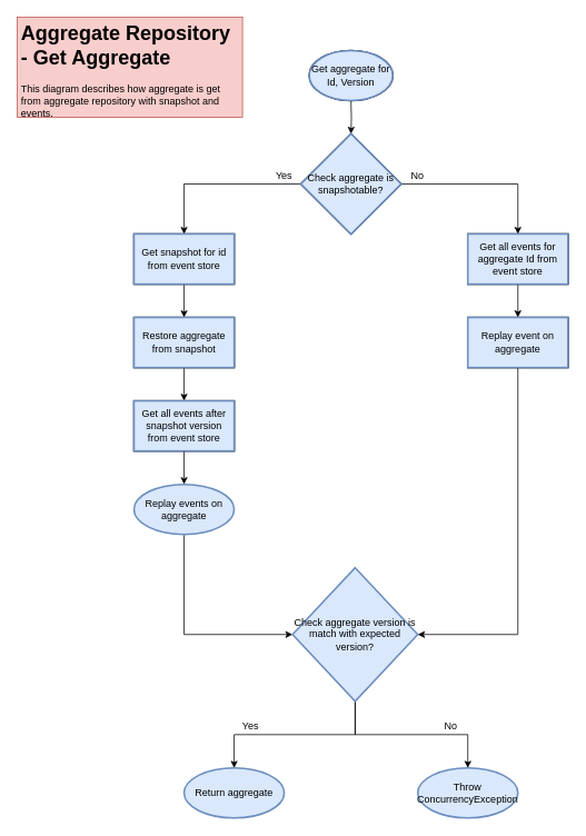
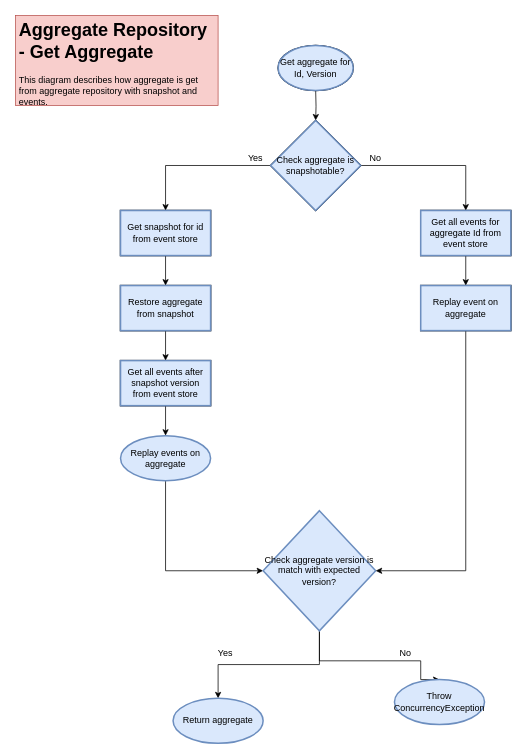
  <mxCell id="0" />
  <mxCell id="1" parent="0" />
  <mxCell id="2" value="" style="edgeStyle=orthogonalEdgeStyle;rounded=0;orthogonalLoop=1;jettySize=auto;html=1;" edge="1" parent="1" target="5"><mxGeometry relative="1" as="geometry"><mxPoint x="420" y="120" as="sourcePoint" /></mxGeometry></mxCell>
  <mxCell id="3" value="" style="edgeStyle=orthogonalEdgeStyle;rounded=0;orthogonalLoop=1;jettySize=auto;html=1;" edge="1" parent="1" source="5" target="7"><mxGeometry relative="1" as="geometry"><Array as="points"><mxPoint x="220" y="220" /></Array></mxGeometry></mxCell>
  <mxCell id="4" value="" style="edgeStyle=orthogonalEdgeStyle;rounded=0;orthogonalLoop=1;jettySize=auto;html=1;" edge="1" parent="1" source="5" target="18"><mxGeometry relative="1" as="geometry"><Array as="points"><mxPoint x="620" y="220" /></Array></mxGeometry></mxCell>
  <mxCell id="5" value="Check aggregate is snapshotable?" style="strokeWidth=2;html=1;shape=mxgraph.flowchart.decision;whiteSpace=wrap;" vertex="1" parent="1"><mxGeometry x="360" y="160" width="120" height="120" as="geometry" /></mxCell>
  <mxCell id="6" value="" style="edgeStyle=orthogonalEdgeStyle;rounded=0;orthogonalLoop=1;jettySize=auto;html=1;" edge="1" parent="1" source="7" target="9"><mxGeometry relative="1" as="geometry" /></mxCell>
  <mxCell id="7" value="Get snapshot for id from event store" style="whiteSpace=wrap;html=1;strokeWidth=2;" vertex="1" parent="1"><mxGeometry x="160" y="280" width="120" height="60" as="geometry" /></mxCell>
  <mxCell id="8" value="" style="edgeStyle=orthogonalEdgeStyle;rounded=0;orthogonalLoop=1;jettySize=auto;html=1;" edge="1" parent="1" source="9" target="11"><mxGeometry relative="1" as="geometry" /></mxCell>
  <mxCell id="9" value="Restore aggregate from snapshot" style="whiteSpace=wrap;html=1;strokeWidth=2;" vertex="1" parent="1"><mxGeometry x="160" y="380" width="120" height="60" as="geometry" /></mxCell>
  <mxCell id="10" value="" style="edgeStyle=orthogonalEdgeStyle;rounded=0;orthogonalLoop=1;jettySize=auto;html=1;" edge="1" parent="1" source="11" target="13"><mxGeometry relative="1" as="geometry" /></mxCell>
  <mxCell id="11" value="Get all events after snapshot version from event store" style="whiteSpace=wrap;html=1;strokeWidth=2;" vertex="1" parent="1"><mxGeometry x="160" y="480" width="120" height="60" as="geometry" /></mxCell>
  <mxCell id="12" value="" style="edgeStyle=orthogonalEdgeStyle;rounded=0;orthogonalLoop=1;jettySize=auto;html=1;entryX=0;entryY=0.5;entryDx=0;entryDy=0;exitX=0.5;exitY=1;exitDx=0;exitDy=0;" edge="1" parent="1" source="13" target="16"><mxGeometry relative="1" as="geometry" /></mxCell>
  <mxCell id="13" value="Replay events on aggregate" style="ellipse;whiteSpace=wrap;html=1;strokeWidth=2;fillColor=#dae8fc;strokeColor=#6c8ebf;" vertex="1" parent="1"><mxGeometry x="160" y="580" width="120" height="60" as="geometry" /></mxCell>
  <mxCell id="14" value="" style="edgeStyle=orthogonalEdgeStyle;rounded=0;orthogonalLoop=1;jettySize=auto;html=1;exitX=0.5;exitY=1;exitDx=0;exitDy=0;" edge="1" parent="1" source="16" target="21"><mxGeometry relative="1" as="geometry" /></mxCell>
  <mxCell id="15" style="edgeStyle=orthogonalEdgeStyle;rounded=0;orthogonalLoop=1;jettySize=auto;html=1;entryX=0.5;entryY=0;entryDx=0;entryDy=0;" edge="1" parent="1" source="16" target="26"><mxGeometry relative="1" as="geometry"><mxPoint x="570" y="900" as="targetPoint" /><Array as="points"><mxPoint x="425" y="880" /><mxPoint x="560" y="880" /></Array></mxGeometry></mxCell>
  <mxCell id="16" value="&lt;span&gt;Check aggregate version is match with expected version?&lt;/span&gt;" style="rhombus;whiteSpace=wrap;html=1;strokeWidth=2;fillColor=#dae8fc;strokeColor=#6c8ebf;" vertex="1" parent="1"><mxGeometry x="350" y="680" width="150" height="160" as="geometry" /></mxCell>
  <mxCell id="17" value="" style="edgeStyle=orthogonalEdgeStyle;rounded=0;orthogonalLoop=1;jettySize=auto;html=1;" edge="1" parent="1" source="18" target="20"><mxGeometry relative="1" as="geometry" /></mxCell>
  <mxCell id="18" value="Get all events for aggregate Id from event store" style="whiteSpace=wrap;html=1;strokeWidth=2;" vertex="1" parent="1"><mxGeometry x="560" y="280" width="120" height="60" as="geometry" /></mxCell>
  <mxCell id="19" style="edgeStyle=orthogonalEdgeStyle;rounded=0;orthogonalLoop=1;jettySize=auto;html=1;entryX=1;entryY=0.5;entryDx=0;entryDy=0;exitX=0.5;exitY=1;exitDx=0;exitDy=0;" edge="1" parent="1" source="20" target="16"><mxGeometry relative="1" as="geometry" /></mxCell>
  <mxCell id="20" value="Replay event on aggregate" style="whiteSpace=wrap;html=1;strokeWidth=2;" vertex="1" parent="1"><mxGeometry x="560" y="380" width="120" height="60" as="geometry" /></mxCell>
- <mxCell id="21" value="Return aggregate" style="ellipse;whiteSpace=wrap;html=1;strokeWidth=2;fillColor=#dae8fc;strokeColor=#6c8ebf;" vertex="1" parent="1"><mxGeometry x="220" y="920" width="120" height="60" as="geometry" /></mxCell>
+ <mxCell id="21" value="Return aggregate" style="ellipse;whiteSpace=wrap;html=1;strokeWidth=2;fillColor=#dae8fc;strokeColor=#6c8ebf;" vertex="1" parent="1"><mxGeometry x="230" y="930" width="120" height="60" as="geometry" /></mxCell>
  <mxCell id="22" value="Yes" style="text;html=1;strokeColor=none;fillColor=none;align=center;verticalAlign=middle;whiteSpace=wrap;rounded=0;" vertex="1" parent="1"><mxGeometry x="320" y="200" width="40" height="20" as="geometry" /></mxCell>
  <mxCell id="23" value="No" style="text;html=1;strokeColor=none;fillColor=none;align=center;verticalAlign=middle;whiteSpace=wrap;rounded=0;" vertex="1" parent="1"><mxGeometry x="480" y="200" width="40" height="20" as="geometry" /></mxCell>
  <mxCell id="24" value="Yes" style="text;html=1;strokeColor=none;fillColor=none;align=center;verticalAlign=middle;whiteSpace=wrap;rounded=0;" vertex="1" parent="1"><mxGeometry x="280" y="860" width="40" height="20" as="geometry" /></mxCell>
  <mxCell id="25" value="No" style="text;html=1;strokeColor=none;fillColor=none;align=center;verticalAlign=middle;whiteSpace=wrap;rounded=0;" vertex="1" parent="1"><mxGeometry x="520" y="860" width="40" height="20" as="geometry" /></mxCell>
- <mxCell id="26" value="Throw ConcurrencyException" style="ellipse;whiteSpace=wrap;html=1;strokeWidth=2;fillColor=#dae8fc;strokeColor=#6c8ebf;" vertex="1" parent="1"><mxGeometry x="500" y="920" width="120" height="60" as="geometry" /></mxCell>
+ <mxCell id="26" value="Throw ConcurrencyException" style="ellipse;whiteSpace=wrap;html=1;strokeWidth=2;fillColor=#dae8fc;strokeColor=#6c8ebf;" vertex="1" parent="1"><mxGeometry x="525" y="905" width="120" height="60" as="geometry" /></mxCell>
  <mxCell id="27" value="&lt;span&gt;Get aggregate for Id, Version&lt;/span&gt;" style="strokeWidth=2;html=1;shape=mxgraph.flowchart.start_1;whiteSpace=wrap;" vertex="1" parent="1"><mxGeometry x="370" y="60" width="100" height="60" as="geometry" /></mxCell>
  <mxCell id="28" value="&lt;h1&gt;Aggregate Repository - Get Aggregate&lt;/h1&gt;&lt;p&gt;This diagram describes how aggregate is get from aggregate repository with snapshot and events.&lt;/p&gt;" style="text;html=1;strokeColor=#b85450;fillColor=#f8cecc;spacing=5;spacingTop=-20;whiteSpace=wrap;overflow=hidden;rounded=0;" vertex="1" parent="1"><mxGeometry x="20" y="20" width="270" height="120" as="geometry" /></mxCell>
  <mxCell id="29" value="&lt;span&gt;Get aggregate for Id, Version&lt;/span&gt;" style="strokeWidth=2;html=1;shape=mxgraph.flowchart.start_1;whiteSpace=wrap;fillColor=#dae8fc;strokeColor=#6c8ebf;" vertex="1" parent="1"><mxGeometry x="370" y="60" width="100" height="60" as="geometry" /></mxCell>
  <mxCell id="30" value="Check aggregate is snapshotable?" style="strokeWidth=2;html=1;shape=mxgraph.flowchart.decision;whiteSpace=wrap;fillColor=#dae8fc;strokeColor=#6c8ebf;" vertex="1" parent="1"><mxGeometry x="360" y="160" width="120" height="120" as="geometry" /></mxCell>
  <mxCell id="31" value="Get snapshot for id from event store" style="whiteSpace=wrap;html=1;strokeWidth=2;fillColor=#dae8fc;strokeColor=#6c8ebf;" vertex="1" parent="1"><mxGeometry x="160" y="280" width="120" height="60" as="geometry" /></mxCell>
  <mxCell id="32" value="Get all events for aggregate Id from event store" style="whiteSpace=wrap;html=1;strokeWidth=2;fillColor=#dae8fc;strokeColor=#6c8ebf;" vertex="1" parent="1"><mxGeometry x="560" y="280" width="120" height="60" as="geometry" /></mxCell>
  <mxCell id="33" value="Replay event on aggregate" style="whiteSpace=wrap;html=1;strokeWidth=2;fillColor=#dae8fc;strokeColor=#6c8ebf;" vertex="1" parent="1"><mxGeometry x="560" y="380" width="120" height="60" as="geometry" /></mxCell>
  <mxCell id="34" value="Restore aggregate from snapshot" style="whiteSpace=wrap;html=1;strokeWidth=2;fillColor=#dae8fc;strokeColor=#6c8ebf;" vertex="1" parent="1"><mxGeometry x="160" y="380" width="120" height="60" as="geometry" /></mxCell>
  <mxCell id="35" value="Get all events after snapshot version from event store" style="whiteSpace=wrap;html=1;strokeWidth=2;fillColor=#dae8fc;strokeColor=#6c8ebf;" vertex="1" parent="1"><mxGeometry x="160" y="480" width="120" height="60" as="geometry" /></mxCell>
